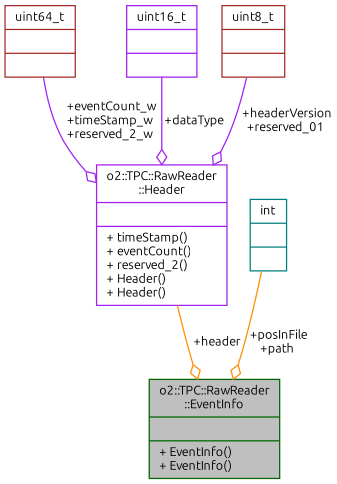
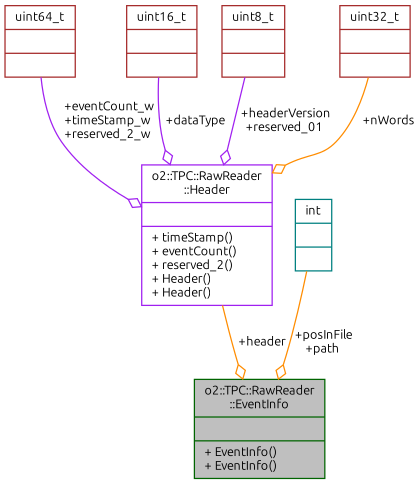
  digraph {
    fontname=Ubuntu
    node [color=brown fontname=Ubuntu fontsize=10 shape=record]
    edge [arrowhead=odiamond color=darkorange fontname=Ubuntu fontsize=10 labelfontname=Helvetica labelfontsize=10 style=solid]
    n1 [color=darkgreen fillcolor=grey75 fontcolor=black height=0.2 label="{o2::TPC::RawReader\l::EventInfo\n||+ EventInfo()\l+ EventInfo()\l}" style=filled width=0.4]
    n2 [color=purple height=0.2 label="{o2::TPC::RawReader\l::Header\n||+ timeStamp()\l+ eventCount()\l+ reserved_2()\l+ Header()\l+ Header()\l}" width=0.4]
    n3 [height=0.2 label="{uint64_t\n||}" width=0.4]
-   n4 [color=purple height=0.2 label="{uint16_t\n||}" width=0.4]
+   n4 [height=0.2 label="{uint16_t\n||}" width=0.4]
    n5 [height=0.2 label="{uint8_t\n||}" width=0.4]
+   n6 [height=0.2 label="{uint32_t\n||}" width=0.4]
    n7 [color=teal height=0.2 label="{int\n||}" width=0.4]
    n2 -> n1 [label=" +header"]
    n3 -> n2 [color=purple label=" +eventCount_w\n+timeStamp_w\n+reserved_2_w"]
    n4 -> n2 [color=purple label=" +dataType"]
    n5 -> n2 [color=purple label=" +headerVersion\n+reserved_01"]
+   n6 -> n2 [label=" +nWords"]
    n7 -> n1 [label=" +posInFile\n+path"]
  }
